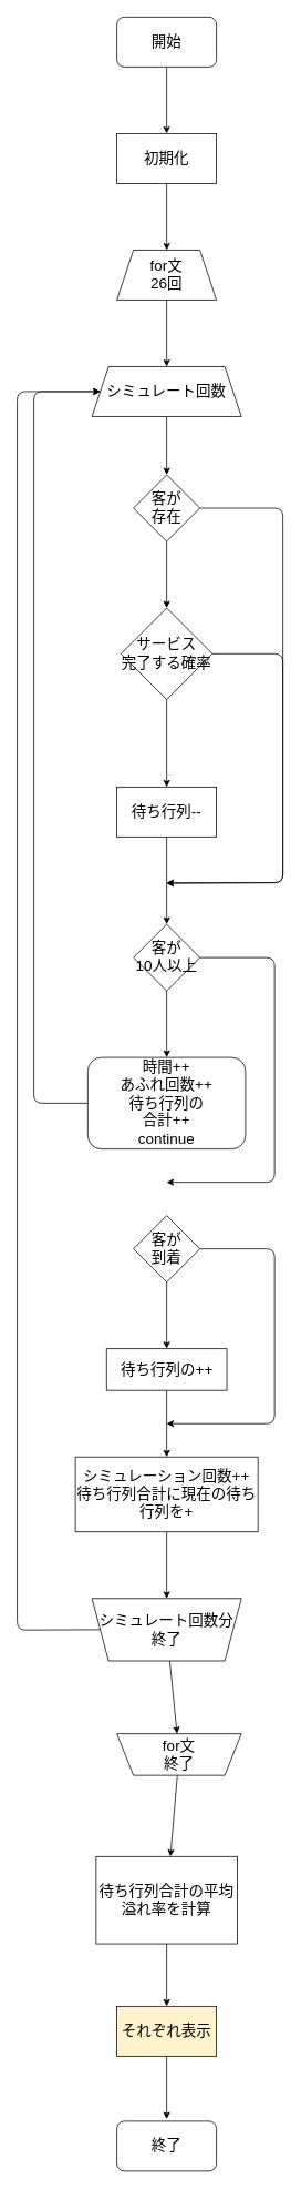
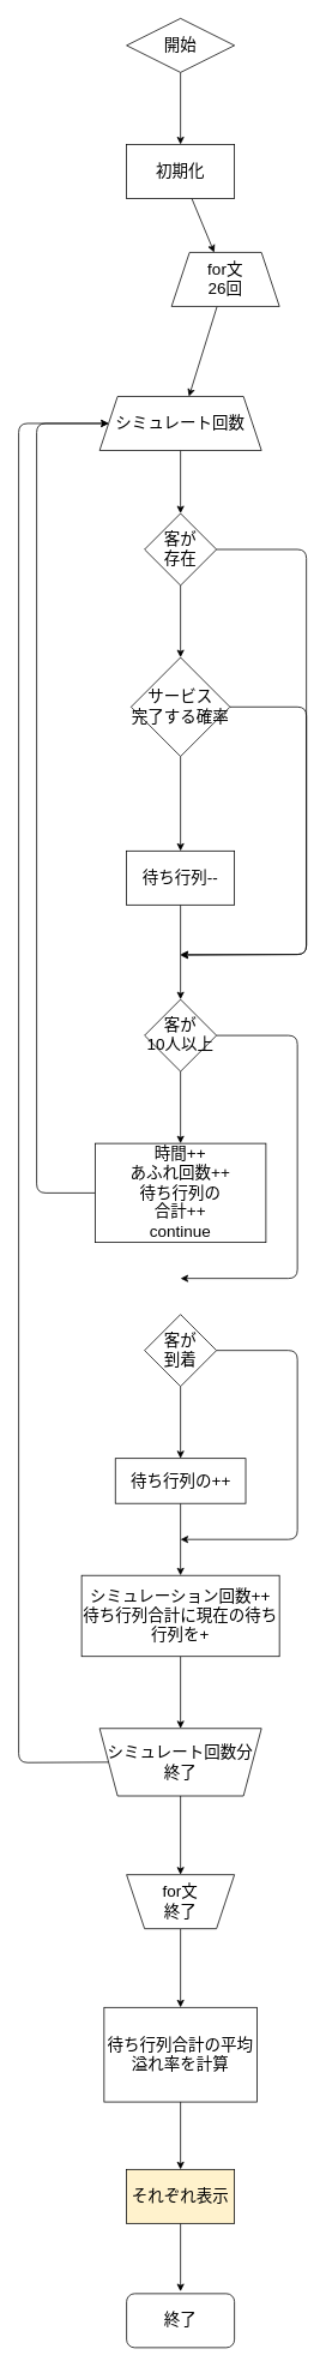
  <mxCell id="0" />
  <mxCell id="1" parent="0" />
  <mxCell id="2" value="" style="edgeStyle=none;html=1;" edge="1" parent="1" source="3" target="5"><mxGeometry relative="1" as="geometry" /></mxCell>
- <mxCell id="3" value="&lt;font style=&quot;font-size: 18px;&quot;&gt;開始&lt;/font&gt;" style="rounded=1;whiteSpace=wrap;html=1;" vertex="1" parent="1"><mxGeometry x="140" y="20" width="120" height="60" as="geometry" /></mxCell>
+ <mxCell id="3" value="&lt;font style=&quot;font-size: 18px;&quot;&gt;開始&lt;/font&gt;" style="rhombus;whiteSpace=wrap;html=1;" vertex="1" parent="1"><mxGeometry x="140" y="20" width="120" height="60" as="geometry" /></mxCell>
  <mxCell id="4" value="" style="edgeStyle=none;html=1;" edge="1" parent="1" source="5" target="37"><mxGeometry relative="1" as="geometry" /></mxCell>
  <mxCell id="5" value="初期化" style="rounded=0;whiteSpace=wrap;html=1;fontSize=18;" vertex="1" parent="1"><mxGeometry x="140" y="160" width="120" height="60" as="geometry" /></mxCell>
  <mxCell id="6" value="" style="edgeStyle=none;html=1;" edge="1" parent="1" source="7" target="10"><mxGeometry relative="1" as="geometry" /></mxCell>
  <mxCell id="7" value="シミュレート回数" style="shape=trapezoid;perimeter=trapezoidPerimeter;whiteSpace=wrap;html=1;fixedSize=1;fontSize=18;rounded=0;" vertex="1" parent="1"><mxGeometry x="110" y="440" width="180" height="60" as="geometry" /></mxCell>
  <mxCell id="8" value="" style="edgeStyle=none;html=1;" edge="1" parent="1" source="10" target="13"><mxGeometry relative="1" as="geometry" /></mxCell>
  <mxCell id="9" style="edgeStyle=none;html=1;exitX=1;exitY=0.5;exitDx=0;exitDy=0;" edge="1" parent="1" source="10"><mxGeometry relative="1" as="geometry"><mxPoint x="200" y="1061" as="targetPoint" /><Array as="points"><mxPoint x="340" y="610" /><mxPoint x="340" y="1060" /></Array></mxGeometry></mxCell>
  <mxCell id="10" value="客が&lt;br&gt;存在" style="rhombus;whiteSpace=wrap;html=1;fontSize=18;rounded=0;" vertex="1" parent="1"><mxGeometry x="160" y="570" width="80" height="80" as="geometry" /></mxCell>
  <mxCell id="11" value="" style="edgeStyle=none;html=1;" edge="1" parent="1" source="13" target="15"><mxGeometry relative="1" as="geometry" /></mxCell>
  <mxCell id="12" style="edgeStyle=none;html=1;exitX=1;exitY=0.5;exitDx=0;exitDy=0;" edge="1" parent="1" source="13"><mxGeometry relative="1" as="geometry"><mxPoint x="200" y="1060" as="targetPoint" /><Array as="points"><mxPoint x="340" y="785" /><mxPoint x="340" y="1060" /></Array></mxGeometry></mxCell>
  <mxCell id="13" value="サービス&lt;br&gt;完了する確率" style="rhombus;whiteSpace=wrap;html=1;fontSize=18;rounded=0;" vertex="1" parent="1"><mxGeometry x="145" y="730" width="110" height="110" as="geometry" /></mxCell>
  <mxCell id="14" value="" style="edgeStyle=none;html=1;" edge="1" parent="1" source="15" target="18"><mxGeometry relative="1" as="geometry" /></mxCell>
  <mxCell id="15" value="待ち行列--" style="whiteSpace=wrap;html=1;fontSize=18;rounded=0;" vertex="1" parent="1"><mxGeometry x="140" y="945" width="120" height="60" as="geometry" /></mxCell>
  <mxCell id="16" value="" style="edgeStyle=none;html=1;" edge="1" parent="1" source="18" target="20"><mxGeometry relative="1" as="geometry" /></mxCell>
  <mxCell id="17" style="edgeStyle=none;html=1;exitX=1;exitY=0.5;exitDx=0;exitDy=0;" edge="1" parent="1" source="18"><mxGeometry relative="1" as="geometry"><mxPoint x="200" y="1420" as="targetPoint" /><Array as="points"><mxPoint x="330" y="1150" /><mxPoint x="330" y="1420" /></Array></mxGeometry></mxCell>
  <mxCell id="18" value="客が&lt;br&gt;10人以上" style="rhombus;whiteSpace=wrap;html=1;fontSize=18;rounded=0;" vertex="1" parent="1"><mxGeometry x="160" y="1110" width="80" height="80" as="geometry" /></mxCell>
  <mxCell id="19" style="edgeStyle=none;html=1;exitX=0;exitY=0.5;exitDx=0;exitDy=0;entryX=0;entryY=0.5;entryDx=0;entryDy=0;" edge="1" parent="1" source="20" target="7"><mxGeometry relative="1" as="geometry"><Array as="points"><mxPoint x="40" y="1325" /><mxPoint x="40" y="470" /></Array></mxGeometry></mxCell>
- <mxCell id="20" value="時間++&lt;br&gt;あふれ回数++&lt;br&gt;待ち行列の&lt;br&gt;合計++&lt;br&gt;continue" style="whiteSpace=wrap;html=1;fontSize=18;rounded=1;" vertex="1" parent="1"><mxGeometry x="105" y="1270" width="190" height="110" as="geometry" /></mxCell>
+ <mxCell id="20" value="時間++&lt;br&gt;あふれ回数++&lt;br&gt;待ち行列の&lt;br&gt;合計++&lt;br&gt;continue" style="whiteSpace=wrap;html=1;fontSize=18;rounded=0;" vertex="1" parent="1"><mxGeometry x="105" y="1270" width="190" height="110" as="geometry" /></mxCell>
  <mxCell id="21" value="" style="edgeStyle=none;html=1;" edge="1" parent="1" source="23" target="25"><mxGeometry relative="1" as="geometry" /></mxCell>
  <mxCell id="22" style="edgeStyle=none;html=1;exitX=1;exitY=0.5;exitDx=0;exitDy=0;" edge="1" parent="1" source="23"><mxGeometry relative="1" as="geometry"><mxPoint x="200" y="1710" as="targetPoint" /><Array as="points"><mxPoint x="330" y="1500" /><mxPoint x="330" y="1710" /></Array></mxGeometry></mxCell>
  <mxCell id="23" value="客が&lt;br&gt;到着" style="rhombus;whiteSpace=wrap;html=1;fontSize=18;rounded=0;" vertex="1" parent="1"><mxGeometry x="160" y="1460" width="80" height="80" as="geometry" /></mxCell>
  <mxCell id="24" value="" style="edgeStyle=none;html=1;" edge="1" parent="1" source="25" target="28"><mxGeometry relative="1" as="geometry" /></mxCell>
  <mxCell id="25" value="待ち行列の++" style="whiteSpace=wrap;html=1;fontSize=18;rounded=0;" vertex="1" parent="1"><mxGeometry x="127.5" y="1620" width="145" height="50" as="geometry" /></mxCell>
  <mxCell id="26" style="edgeStyle=none;html=1;exitX=1;exitY=0.5;exitDx=0;exitDy=0;entryX=0;entryY=0.5;entryDx=0;entryDy=0;" edge="1" parent="1" source="35" target="7"><mxGeometry relative="1" as="geometry"><Array as="points"><mxPoint y="1958" x="20" /><mxPoint y="470" x="20" /></Array></mxGeometry></mxCell>
  <mxCell id="27" value="" style="edgeStyle=none;html=1;fontSize=18;" edge="1" parent="1" source="28" target="35"><mxGeometry relative="1" as="geometry" /></mxCell>
  <mxCell id="28" value="シミュレーション回数++&lt;br&gt;待ち行列合計に現在の待ち行列を+" style="whiteSpace=wrap;html=1;fontSize=18;rounded=0;" vertex="1" parent="1"><mxGeometry x="90" y="1750" width="220" height="90" as="geometry" /></mxCell>
  <mxCell id="29" value="" style="edgeStyle=none;html=1;fontSize=18;" edge="1" parent="1" source="30" target="32"><mxGeometry relative="1" as="geometry" /></mxCell>
  <mxCell id="30" value="待ち行列合計の平均&lt;br&gt;溢れ率を計算" style="whiteSpace=wrap;html=1;fontSize=18;rounded=0;" vertex="1" parent="1"><mxGeometry x="115" y="2230" width="170" height="105" as="geometry" /></mxCell>
  <mxCell id="31" value="" style="edgeStyle=none;html=1;" edge="1" parent="1" source="32"><mxGeometry relative="1" as="geometry"><mxPoint x="200" y="2545.5" as="targetPoint" /></mxGeometry></mxCell>
  <mxCell id="32" value="それぞれ表示" style="whiteSpace=wrap;html=1;fontSize=18;rounded=0;fillColor=#fff2cc;" vertex="1" parent="1"><mxGeometry x="140" y="2410" width="120" height="60" as="geometry" /></mxCell>
  <mxCell id="33" value="&lt;font style=&quot;font-size: 18px;&quot;&gt;終了&lt;/font&gt;" style="rounded=1;whiteSpace=wrap;html=1;" vertex="1" parent="1"><mxGeometry x="140" y="2548" width="120" height="60" as="geometry" /></mxCell>
  <mxCell id="34" value="" style="edgeStyle=none;html=1;" edge="1" parent="1" source="35" target="39"><mxGeometry relative="1" as="geometry" /></mxCell>
  <mxCell id="35" value="シミュレート回数分&lt;br&gt;終了" style="shape=trapezoid;perimeter=trapezoidPerimeter;whiteSpace=wrap;html=1;fixedSize=1;fontSize=18;rounded=0;direction=west;" vertex="1" parent="1"><mxGeometry x="110" y="1920" width="180" height="75" as="geometry" /></mxCell>
  <mxCell id="36" value="" style="edgeStyle=none;html=1;" edge="1" parent="1" source="37" target="7"><mxGeometry relative="1" as="geometry" /></mxCell>
- <mxCell id="37" value="for文&lt;br&gt;26回" style="shape=trapezoid;perimeter=trapezoidPerimeter;whiteSpace=wrap;html=1;fixedSize=1;fontSize=18;rounded=0;" vertex="1" parent="1"><mxGeometry x="140" y="300" width="120" height="60" as="geometry" /></mxCell>
+ <mxCell id="37" value="for文&lt;br&gt;26回" style="shape=trapezoid;perimeter=trapezoidPerimeter;whiteSpace=wrap;html=1;fixedSize=1;fontSize=18;rounded=0;" vertex="1" parent="1"><mxGeometry x="190" y="280" width="120" height="60" as="geometry" /></mxCell>
  <mxCell id="38" value="" style="edgeStyle=none;html=1;" edge="1" parent="1" source="39" target="30"><mxGeometry relative="1" as="geometry" /></mxCell>
- <mxCell id="39" value="for文&lt;br&gt;終了" style="shape=trapezoid;perimeter=trapezoidPerimeter;whiteSpace=wrap;html=1;fixedSize=1;fontSize=18;rounded=0;direction=west;" vertex="1" parent="1"><mxGeometry x="140" y="2082.5" width="150" height="50" as="geometry" /></mxCell>
+ <mxCell id="39" value="for文&lt;br&gt;終了" style="shape=trapezoid;perimeter=trapezoidPerimeter;whiteSpace=wrap;html=1;fixedSize=1;fontSize=18;rounded=0;direction=west;" vertex="1" parent="1"><mxGeometry x="140" y="2082.5" width="120" height="60" as="geometry" /></mxCell>
